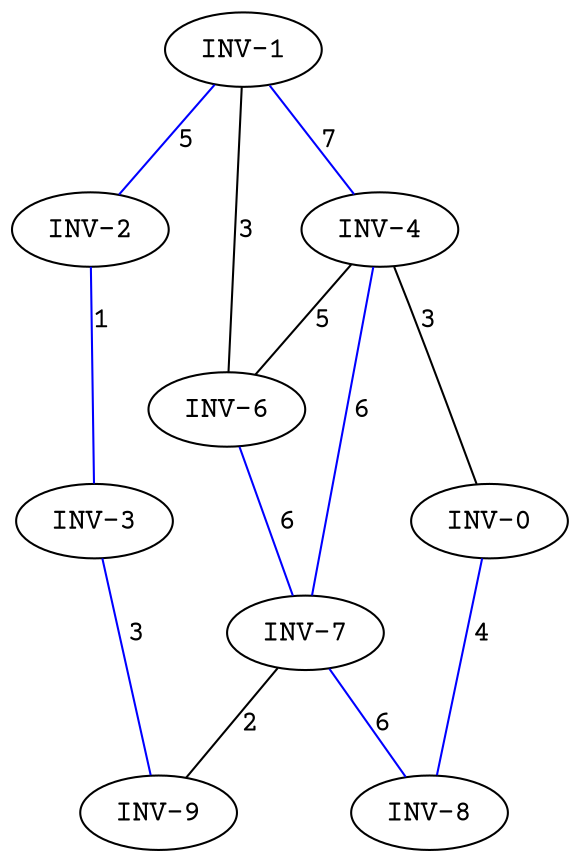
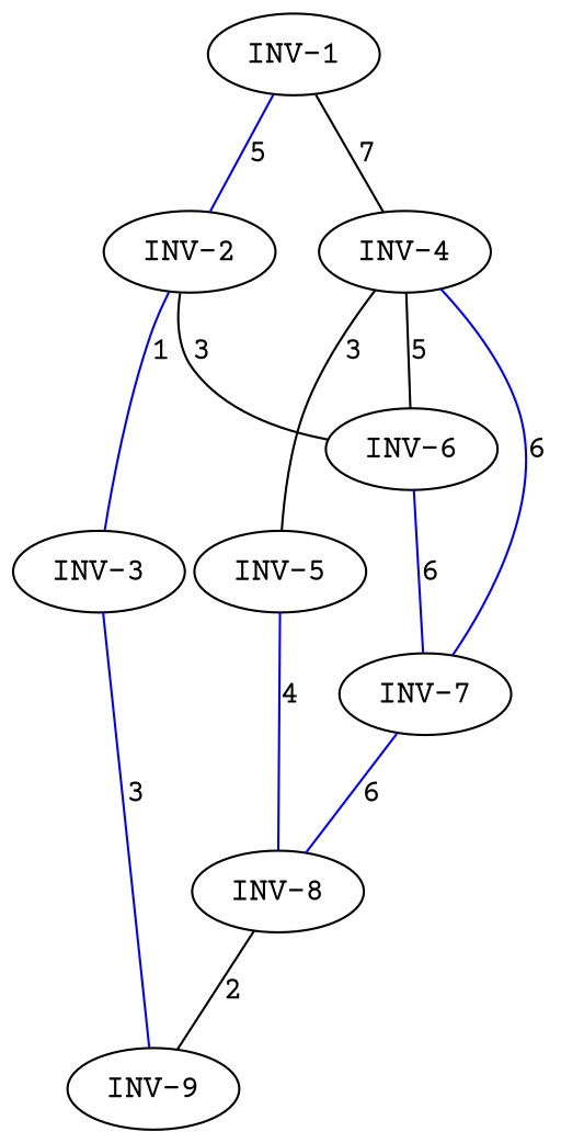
  strict graph {
    fontname="Courier Prime"
    node [color=black fontname="Courier Prime"]
    edge [color=blue fontname="Courier Prime"]
    n1 [label="INV-1"]
    n2 [label="INV-2"]
    n3 [label="INV-4"]
    n4 [label="INV-6"]
    n5 [label="INV-3"]
-   n6 [label="INV-0"]
+   n6 [label="INV-5"]
    n7 [label="INV-7"]
    n8 [label="INV-9"]
    n9 [label="INV-8"]
    n1 -- n2 [label=5]
-   n1 -- n3 [label=7]
-   n1 -- n4 [color=black label=3]
+   n1 -- n3 [color=black label=7]
+   n2 -- n4 [color=black label=3]
    n2 -- n5 [label=1]
    n3 -- n4 [color=black label=5]
    n3 -- n6 [color=black label=3]
    n3 -- n7 [label=6]
    n4 -- n7 [label=6]
    n5 -- n8 [label=3]
    n6 -- n9 [label=4]
-   n7 -- n8 [color=black label=2]
+   n9 -- n8 [color=black label=2]
    n7 -- n9 [label=6]
  }
